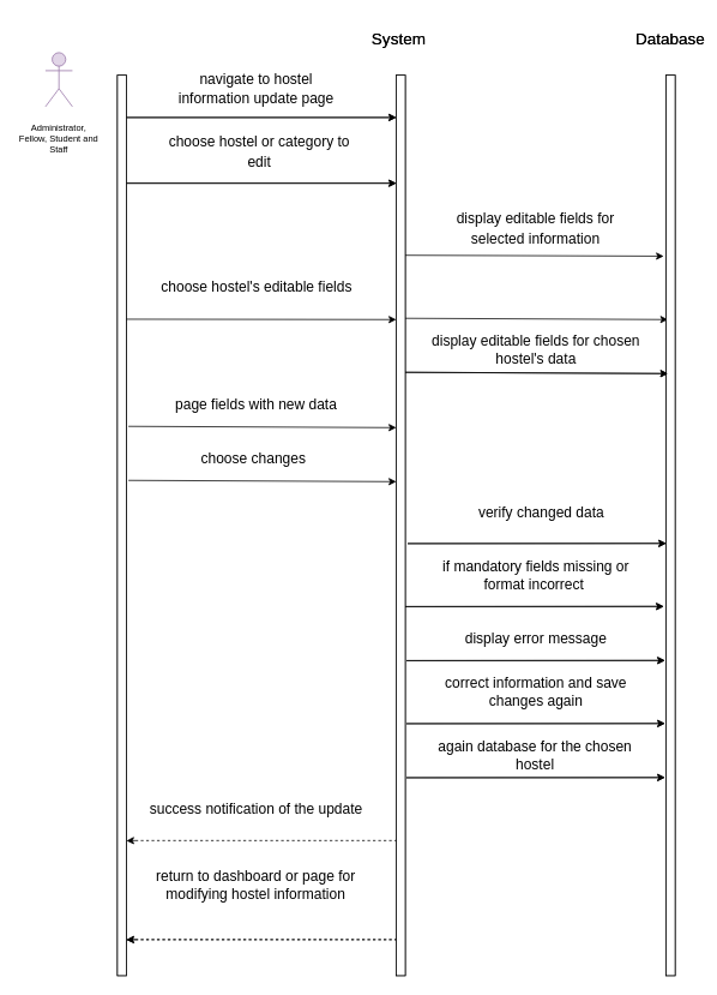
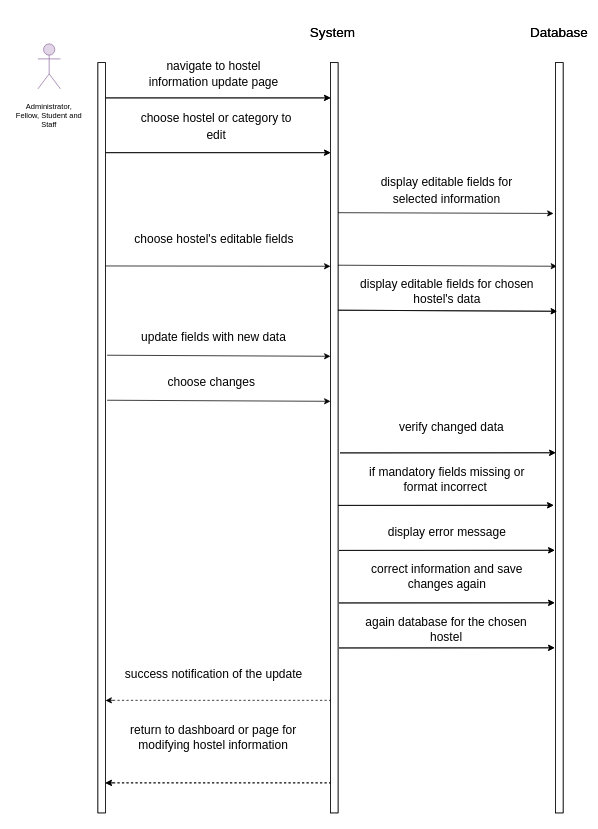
  <mxCell id="0" />
  <mxCell id="1" parent="0" />
  <mxCell id="2" value="" style="rounded=0;whiteSpace=wrap;html=1;" parent="1" vertex="1"><mxGeometry x="130" y="83" width="10" height="1000" as="geometry" /></mxCell>
  <mxCell id="3" value="" style="shape=umlActor;verticalLabelPosition=bottom;verticalAlign=top;html=1;outlineConnect=0;fontSize=10;fillColor=#e1d5e7;strokeColor=#9673a6;" parent="1" vertex="1"><mxGeometry x="50" y="58" width="30" height="60" as="geometry" /></mxCell>
  <mxCell id="4" value="Administrator, Fellow, Student and Staff" style="text;html=1;strokeColor=none;fillColor=none;align=center;verticalAlign=middle;whiteSpace=wrap;rounded=0;fontSize=10;" parent="1" vertex="1"><mxGeometry x="20" y="133" width="90" height="40" as="geometry" /></mxCell>
  <mxCell id="5" value="" style="rounded=0;whiteSpace=wrap;html=1;" parent="1" vertex="1"><mxGeometry x="440" y="83" width="10" height="1000" as="geometry" /></mxCell>
  <mxCell id="6" value="" style="rounded=0;whiteSpace=wrap;html=1;" parent="1" vertex="1"><mxGeometry x="740" y="83" width="10" height="1000" as="geometry" /></mxCell>
  <mxCell id="7" value="&lt;font style=&quot;font-size: 18px;&quot;&gt;System&amp;nbsp;&lt;/font&gt;" style="text;html=1;strokeColor=none;fillColor=none;align=center;verticalAlign=middle;whiteSpace=wrap;rounded=0;fontSize=10;" parent="1" vertex="1"><mxGeometry x="402.5" y="20.5" width="85" height="45" as="geometry" /></mxCell>
  <mxCell id="8" value="Database" style="text;html=1;strokeColor=none;fillColor=none;align=center;verticalAlign=middle;whiteSpace=wrap;rounded=0;fontSize=18;" parent="1" vertex="1"><mxGeometry x="715" y="28" width="60" height="30" as="geometry" /></mxCell>
  <mxCell id="9" value="" style="endArrow=classic;html=1;fontSize=18;exitX=1;exitY=0.047;exitDx=0;exitDy=0;exitPerimeter=0;entryX=0;entryY=0.047;entryDx=0;entryDy=0;entryPerimeter=0;" parent="1" source="2" target="5" edge="1"><mxGeometry width="50" height="50" relative="1" as="geometry"><mxPoint x="170" y="193" as="sourcePoint" /><mxPoint x="420" y="193" as="targetPoint" /></mxGeometry></mxCell>
  <mxCell id="10" value="&lt;font style=&quot;font-size: 16px;&quot;&gt;navigate to hostel information update page&lt;/font&gt;" style="text;html=1;strokeColor=none;fillColor=none;align=center;verticalAlign=middle;whiteSpace=wrap;rounded=0;fontSize=18;" parent="1" vertex="1"><mxGeometry x="182.5" y="83" width="202.5" height="30" as="geometry" /></mxCell>
  <mxCell id="11" value="" style="endArrow=classic;html=1;fontSize=18;" parent="1" edge="1"><mxGeometry width="50" height="50" relative="1" as="geometry"><mxPoint x="140" y="203" as="sourcePoint" /><mxPoint x="440" y="203" as="targetPoint" /></mxGeometry></mxCell>
  <mxCell id="12" value="&lt;font style=&quot;font-size: 16px;&quot;&gt;choose hostel or category to edit&lt;/font&gt;" style="text;html=1;strokeColor=none;fillColor=none;align=center;verticalAlign=middle;whiteSpace=wrap;rounded=0;fontSize=18;" parent="1" vertex="1"><mxGeometry x="182.5" y="153" width="210" height="30" as="geometry" /></mxCell>
  <mxCell id="13" value="" style="endArrow=classic;html=1;fontSize=18;exitX=1.267;exitY=0.353;exitDx=0;exitDy=0;exitPerimeter=0;entryX=0.2;entryY=0.454;entryDx=0;entryDy=0;entryPerimeter=0;" parent="1" edge="1"><mxGeometry width="50" height="50" relative="1" as="geometry"><mxPoint x="450" y="413" as="sourcePoint" /><mxPoint x="742" y="414.42" as="targetPoint" /></mxGeometry></mxCell>
  <mxCell id="14" value="display editable fields for chosen hostel's data" style="text;html=1;align=center;verticalAlign=middle;whiteSpace=wrap;rounded=0;fontSize=16;" parent="1" vertex="1"><mxGeometry x="473.75" y="373" width="242.5" height="30" as="geometry" /></mxCell>
  <mxCell id="15" value="verify changed data" style="text;html=1;strokeColor=none;fillColor=none;align=center;verticalAlign=middle;whiteSpace=wrap;rounded=0;fontSize=16;" parent="1" vertex="1"><mxGeometry x="480" y="553" width="242.5" height="30" as="geometry" /></mxCell>
  <mxCell id="16" value="" style="endArrow=classic;html=1;fontSize=18;entryX=0.2;entryY=0.454;entryDx=0;entryDy=0;entryPerimeter=0;exitX=1.267;exitY=0.445;exitDx=0;exitDy=0;exitPerimeter=0;" parent="1" edge="1"><mxGeometry width="50" height="50" relative="1" as="geometry"><mxPoint x="452.67" y="603.18" as="sourcePoint" /><mxPoint x="740" y="603" as="targetPoint" /></mxGeometry></mxCell>
  <mxCell id="17" value="if mandatory fields missing or format incorrect&amp;nbsp;" style="text;html=1;strokeColor=none;fillColor=none;align=center;verticalAlign=middle;whiteSpace=wrap;rounded=0;fontSize=16;" parent="1" vertex="1"><mxGeometry x="473.75" y="623" width="242.5" height="30" as="geometry" /></mxCell>
  <mxCell id="18" value="" style="endArrow=classic;html=1;fontSize=18;entryX=0.2;entryY=0.454;entryDx=0;entryDy=0;entryPerimeter=0;exitX=1.267;exitY=0.445;exitDx=0;exitDy=0;exitPerimeter=0;" parent="1" edge="1"><mxGeometry width="50" height="50" relative="1" as="geometry"><mxPoint x="450" y="673.18" as="sourcePoint" /><mxPoint x="737.33" y="673" as="targetPoint" /></mxGeometry></mxCell>
  <mxCell id="19" value="display error message" style="text;html=1;strokeColor=none;fillColor=none;align=center;verticalAlign=middle;whiteSpace=wrap;rounded=0;fontSize=16;" parent="1" vertex="1"><mxGeometry x="473.75" y="693" width="242.5" height="30" as="geometry" /></mxCell>
  <mxCell id="20" value="" style="endArrow=classic;html=1;fontSize=18;entryX=0.2;entryY=0.454;entryDx=0;entryDy=0;entryPerimeter=0;exitX=1.267;exitY=0.445;exitDx=0;exitDy=0;exitPerimeter=0;" parent="1" edge="1"><mxGeometry width="50" height="50" relative="1" as="geometry"><mxPoint x="451.34" y="733.18" as="sourcePoint" /><mxPoint x="738.67" y="733" as="targetPoint" /></mxGeometry></mxCell>
  <mxCell id="21" value="correct information and save changes again" style="text;html=1;strokeColor=none;fillColor=none;align=center;verticalAlign=middle;whiteSpace=wrap;rounded=0;fontSize=16;" parent="1" vertex="1"><mxGeometry x="473.75" y="753" width="242.5" height="30" as="geometry" /></mxCell>
  <mxCell id="22" value="" style="endArrow=classic;html=1;fontSize=18;entryX=0.2;entryY=0.454;entryDx=0;entryDy=0;entryPerimeter=0;exitX=1.267;exitY=0.445;exitDx=0;exitDy=0;exitPerimeter=0;" parent="1" edge="1"><mxGeometry width="50" height="50" relative="1" as="geometry"><mxPoint x="451.34" y="803.18" as="sourcePoint" /><mxPoint x="738.67" y="803" as="targetPoint" /></mxGeometry></mxCell>
  <mxCell id="23" value="again database for the chosen hostel" style="text;html=1;strokeColor=none;fillColor=none;align=center;verticalAlign=middle;whiteSpace=wrap;rounded=0;fontSize=16;" parent="1" vertex="1"><mxGeometry x="472.5" y="823" width="242.5" height="30" as="geometry" /></mxCell>
  <mxCell id="24" value="" style="endArrow=classic;html=1;fontSize=18;entryX=0.2;entryY=0.454;entryDx=0;entryDy=0;entryPerimeter=0;exitX=1.267;exitY=0.445;exitDx=0;exitDy=0;exitPerimeter=0;" parent="1" edge="1"><mxGeometry width="50" height="50" relative="1" as="geometry"><mxPoint x="451.33" y="863.18" as="sourcePoint" /><mxPoint x="738.66" y="863" as="targetPoint" /></mxGeometry></mxCell>
  <mxCell id="25" value="" style="endArrow=classic;html=1;fontSize=18;exitX=1.267;exitY=0.353;exitDx=0;exitDy=0;exitPerimeter=0;entryX=0.2;entryY=0.454;entryDx=0;entryDy=0;entryPerimeter=0;" parent="1" edge="1"><mxGeometry width="50" height="50" relative="1" as="geometry"><mxPoint x="450" y="353" as="sourcePoint" /><mxPoint x="742" y="354.42" as="targetPoint" /></mxGeometry></mxCell>
  <mxCell id="26" value="" style="endArrow=classic;html=1;fontSize=18;entryX=0.2;entryY=0.454;entryDx=0;entryDy=0;entryPerimeter=0;" parent="1" edge="1"><mxGeometry width="50" height="50" relative="1" as="geometry"><mxPoint x="150" y="1043" as="sourcePoint" /><mxPoint x="140" y="1043.18" as="targetPoint" /></mxGeometry></mxCell>
  <mxCell id="27" value="" style="endArrow=none;dashed=1;html=1;fontSize=16;entryX=0;entryY=0.96;entryDx=0;entryDy=0;entryPerimeter=0;" parent="1" target="5" edge="1"><mxGeometry width="50" height="50" relative="1" as="geometry"><mxPoint x="150" y="1043" as="sourcePoint" /><mxPoint x="330" y="943" as="targetPoint" /></mxGeometry></mxCell>
  <mxCell id="28" value="" style="rounded=0;whiteSpace=wrap;html=1;" parent="1" vertex="1"><mxGeometry x="130" y="83" width="10" height="1000" as="geometry" /></mxCell>
  <mxCell id="29" value="" style="rounded=0;whiteSpace=wrap;html=1;" parent="1" vertex="1"><mxGeometry x="440" y="83" width="10" height="1000" as="geometry" /></mxCell>
  <mxCell id="30" value="" style="rounded=0;whiteSpace=wrap;html=1;" parent="1" vertex="1"><mxGeometry x="740" y="83" width="10" height="1000" as="geometry" /></mxCell>
  <mxCell id="31" value="&lt;font style=&quot;font-size: 18px;&quot;&gt;System&amp;nbsp;&lt;/font&gt;" style="text;html=1;strokeColor=none;fillColor=none;align=center;verticalAlign=middle;whiteSpace=wrap;rounded=0;fontSize=10;" parent="1" vertex="1"><mxGeometry x="402.5" y="20.5" width="85" height="45" as="geometry" /></mxCell>
  <mxCell id="32" value="Database" style="text;html=1;strokeColor=none;fillColor=none;align=center;verticalAlign=middle;whiteSpace=wrap;rounded=0;fontSize=18;" parent="1" vertex="1"><mxGeometry x="715" y="28" width="60" height="30" as="geometry" /></mxCell>
  <mxCell id="33" value="" style="endArrow=classic;html=1;fontSize=18;exitX=1;exitY=0.047;exitDx=0;exitDy=0;exitPerimeter=0;entryX=0;entryY=0.047;entryDx=0;entryDy=0;entryPerimeter=0;" parent="1" source="28" target="29" edge="1"><mxGeometry width="50" height="50" relative="1" as="geometry"><mxPoint x="170" y="193" as="sourcePoint" /><mxPoint x="420" y="193" as="targetPoint" /></mxGeometry></mxCell>
  <mxCell id="34" value="" style="endArrow=classic;html=1;fontSize=18;" parent="1" edge="1"><mxGeometry width="50" height="50" relative="1" as="geometry"><mxPoint x="140" y="203" as="sourcePoint" /><mxPoint x="440" y="203" as="targetPoint" /></mxGeometry></mxCell>
  <mxCell id="35" value="&lt;font style=&quot;font-size: 16px;&quot;&gt;display editable fields for selected information&lt;/font&gt;" style="text;html=1;strokeColor=none;fillColor=none;align=center;verticalAlign=middle;whiteSpace=wrap;rounded=0;fontSize=18;" parent="1" vertex="1"><mxGeometry x="485" y="233" width="220" height="40" as="geometry" /></mxCell>
  <mxCell id="36" value="choose hostel's editable fields" style="text;html=1;strokeColor=none;fillColor=none;align=center;verticalAlign=middle;whiteSpace=wrap;rounded=0;fontSize=16;" parent="1" vertex="1"><mxGeometry x="130" y="303" width="310" height="30" as="geometry" /></mxCell>
  <mxCell id="37" value="" style="endArrow=classic;html=1;fontSize=18;exitX=1.267;exitY=0.353;exitDx=0;exitDy=0;exitPerimeter=0;entryX=0.2;entryY=0.454;entryDx=0;entryDy=0;entryPerimeter=0;" parent="1" edge="1"><mxGeometry width="50" height="50" relative="1" as="geometry"><mxPoint x="450" y="413" as="sourcePoint" /><mxPoint x="742" y="414.42" as="targetPoint" /></mxGeometry></mxCell>
  <mxCell id="38" value="choose changes" style="text;html=1;strokeColor=none;fillColor=none;align=center;verticalAlign=middle;whiteSpace=wrap;rounded=0;fontSize=16;" parent="1" vertex="1"><mxGeometry x="160" y="493" width="242.5" height="30" as="geometry" /></mxCell>
  <mxCell id="39" value="" style="endArrow=classic;html=1;fontSize=18;entryX=0.2;entryY=0.454;entryDx=0;entryDy=0;entryPerimeter=0;exitX=1.267;exitY=0.445;exitDx=0;exitDy=0;exitPerimeter=0;" parent="1" edge="1"><mxGeometry width="50" height="50" relative="1" as="geometry"><mxPoint x="452.67" y="603.18" as="sourcePoint" /><mxPoint x="740" y="603" as="targetPoint" /></mxGeometry></mxCell>
  <mxCell id="40" value="" style="endArrow=classic;html=1;fontSize=18;entryX=0.2;entryY=0.454;entryDx=0;entryDy=0;entryPerimeter=0;exitX=1.267;exitY=0.445;exitDx=0;exitDy=0;exitPerimeter=0;" parent="1" edge="1"><mxGeometry width="50" height="50" relative="1" as="geometry"><mxPoint x="450" y="673.18" as="sourcePoint" /><mxPoint x="737.33" y="673" as="targetPoint" /></mxGeometry></mxCell>
  <mxCell id="41" value="" style="endArrow=classic;html=1;fontSize=18;entryX=0.2;entryY=0.454;entryDx=0;entryDy=0;entryPerimeter=0;exitX=1.267;exitY=0.445;exitDx=0;exitDy=0;exitPerimeter=0;" parent="1" edge="1"><mxGeometry width="50" height="50" relative="1" as="geometry"><mxPoint x="451.34" y="733.18" as="sourcePoint" /><mxPoint x="738.67" y="733" as="targetPoint" /></mxGeometry></mxCell>
  <mxCell id="42" value="" style="endArrow=classic;html=1;fontSize=18;entryX=0.2;entryY=0.454;entryDx=0;entryDy=0;entryPerimeter=0;exitX=1.267;exitY=0.445;exitDx=0;exitDy=0;exitPerimeter=0;" parent="1" edge="1"><mxGeometry width="50" height="50" relative="1" as="geometry"><mxPoint x="451.34" y="803.18" as="sourcePoint" /><mxPoint x="738.67" y="803" as="targetPoint" /></mxGeometry></mxCell>
  <mxCell id="43" value="" style="endArrow=classic;html=1;fontSize=18;entryX=0.2;entryY=0.454;entryDx=0;entryDy=0;entryPerimeter=0;exitX=1.267;exitY=0.445;exitDx=0;exitDy=0;exitPerimeter=0;" parent="1" edge="1"><mxGeometry width="50" height="50" relative="1" as="geometry"><mxPoint x="451.33" y="863.18" as="sourcePoint" /><mxPoint x="738.66" y="863" as="targetPoint" /></mxGeometry></mxCell>
  <mxCell id="44" value="" style="endArrow=classic;html=1;fontSize=18;entryX=0.2;entryY=0.454;entryDx=0;entryDy=0;entryPerimeter=0;" parent="1" edge="1"><mxGeometry width="50" height="50" relative="1" as="geometry"><mxPoint x="150" y="1043" as="sourcePoint" /><mxPoint x="140" y="1043.18" as="targetPoint" /></mxGeometry></mxCell>
  <mxCell id="45" value="" style="endArrow=none;dashed=1;html=1;fontSize=16;entryX=0;entryY=0.96;entryDx=0;entryDy=0;entryPerimeter=0;" parent="1" target="29" edge="1"><mxGeometry width="50" height="50" relative="1" as="geometry"><mxPoint x="150" y="1043" as="sourcePoint" /><mxPoint x="330" y="943" as="targetPoint" /></mxGeometry></mxCell>
  <mxCell id="46" value="return to dashboard or page for modifying hostel information" style="text;html=1;strokeColor=none;fillColor=none;align=center;verticalAlign=middle;whiteSpace=wrap;rounded=0;fontSize=16;" parent="1" vertex="1"><mxGeometry x="163.75" y="953" width="240" height="60" as="geometry" /></mxCell>
  <mxCell id="47" value="" style="endArrow=classic;html=1;fontSize=18;exitX=1.333;exitY=0.201;exitDx=0;exitDy=0;exitPerimeter=0;entryX=-0.267;entryY=0.201;entryDx=0;entryDy=0;entryPerimeter=0;" parent="1" target="30" edge="1"><mxGeometry width="50" height="50" relative="1" as="geometry"><mxPoint x="450" y="283" as="sourcePoint" /><mxPoint x="745.67" y="283" as="targetPoint" /></mxGeometry></mxCell>
  <mxCell id="48" value="" style="endArrow=classic;html=1;fontSize=18;entryX=0.2;entryY=0.454;entryDx=0;entryDy=0;entryPerimeter=0;" parent="1" edge="1"><mxGeometry width="50" height="50" relative="1" as="geometry"><mxPoint x="140" y="354" as="sourcePoint" /><mxPoint x="440" y="354.42" as="targetPoint" /></mxGeometry></mxCell>
  <mxCell id="49" value="" style="endArrow=classic;html=1;fontSize=18;exitX=1.222;exitY=0.39;exitDx=0;exitDy=0;exitPerimeter=0;entryX=0.2;entryY=0.454;entryDx=0;entryDy=0;entryPerimeter=0;" parent="1" source="28" edge="1"><mxGeometry width="50" height="50" relative="1" as="geometry"><mxPoint x="148" y="473" as="sourcePoint" /><mxPoint x="440" y="474.42" as="targetPoint" /></mxGeometry></mxCell>
- <mxCell id="50" value="page fields with new data" style="text;html=1;strokeColor=none;fillColor=none;align=center;verticalAlign=middle;whiteSpace=wrap;rounded=0;fontSize=16;" parent="1" vertex="1"><mxGeometry x="162.5" y="433" width="242.5" height="30" as="geometry" /></mxCell>
+ <mxCell id="50" value="update fields with new data" style="text;html=1;strokeColor=none;fillColor=none;align=center;verticalAlign=middle;whiteSpace=wrap;rounded=0;fontSize=16;" parent="1" vertex="1"><mxGeometry x="162.5" y="433" width="242.5" height="30" as="geometry" /></mxCell>
  <mxCell id="51" value="" style="endArrow=classic;html=1;fontSize=18;exitX=1.222;exitY=0.39;exitDx=0;exitDy=0;exitPerimeter=0;entryX=0.2;entryY=0.454;entryDx=0;entryDy=0;entryPerimeter=0;" parent="1" edge="1"><mxGeometry width="50" height="50" relative="1" as="geometry"><mxPoint x="142.22" y="533" as="sourcePoint" /><mxPoint x="440" y="534.42" as="targetPoint" /></mxGeometry></mxCell>
  <mxCell id="52" value="success notification of the update" style="text;html=1;strokeColor=none;fillColor=none;align=center;verticalAlign=middle;whiteSpace=wrap;rounded=0;fontSize=16;" parent="1" vertex="1"><mxGeometry x="162.5" y="883" width="242.5" height="30" as="geometry" /></mxCell>
  <mxCell id="53" value="" style="endArrow=none;dashed=1;html=1;fontSize=16;entryX=0;entryY=0.96;entryDx=0;entryDy=0;entryPerimeter=0;" parent="1" edge="1"><mxGeometry width="50" height="50" relative="1" as="geometry"><mxPoint x="150" y="933" as="sourcePoint" /><mxPoint x="440" y="933" as="targetPoint" /></mxGeometry></mxCell>
  <mxCell id="54" value="" style="endArrow=classic;html=1;fontSize=18;entryX=0.2;entryY=0.454;entryDx=0;entryDy=0;entryPerimeter=0;" parent="1" edge="1"><mxGeometry width="50" height="50" relative="1" as="geometry"><mxPoint x="150" y="933" as="sourcePoint" /><mxPoint x="140" y="933.18" as="targetPoint" /></mxGeometry></mxCell>
